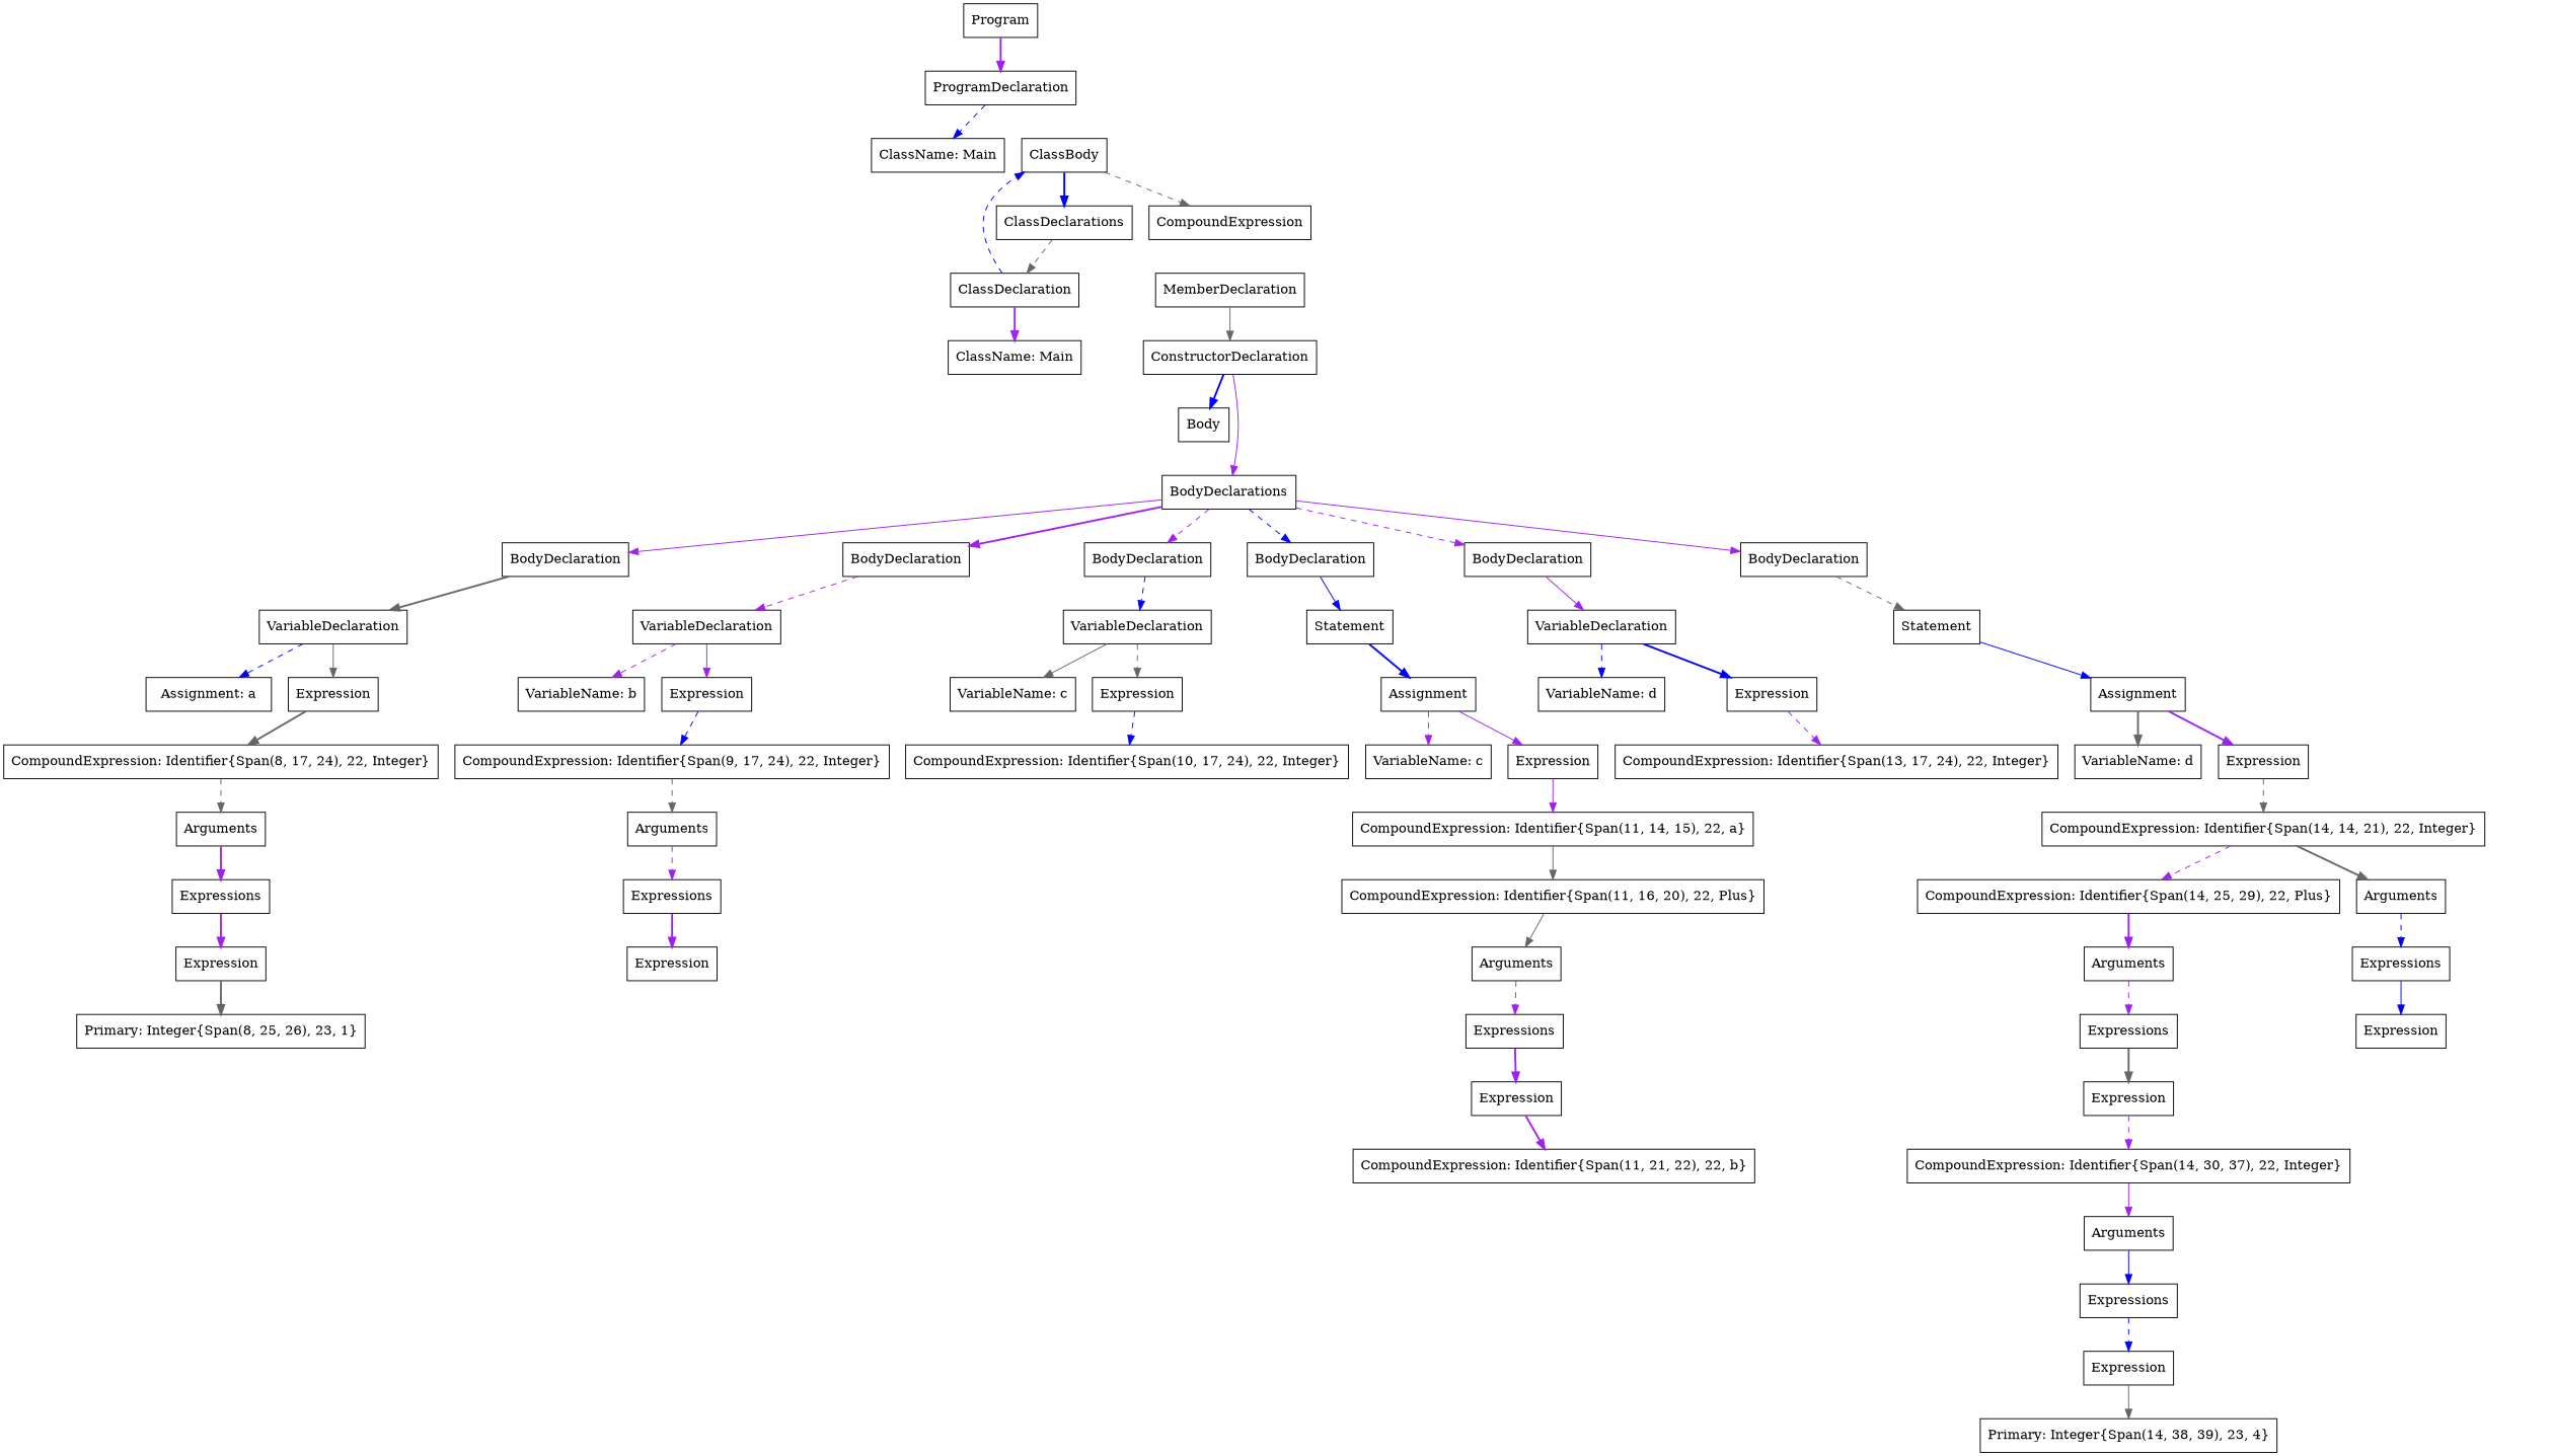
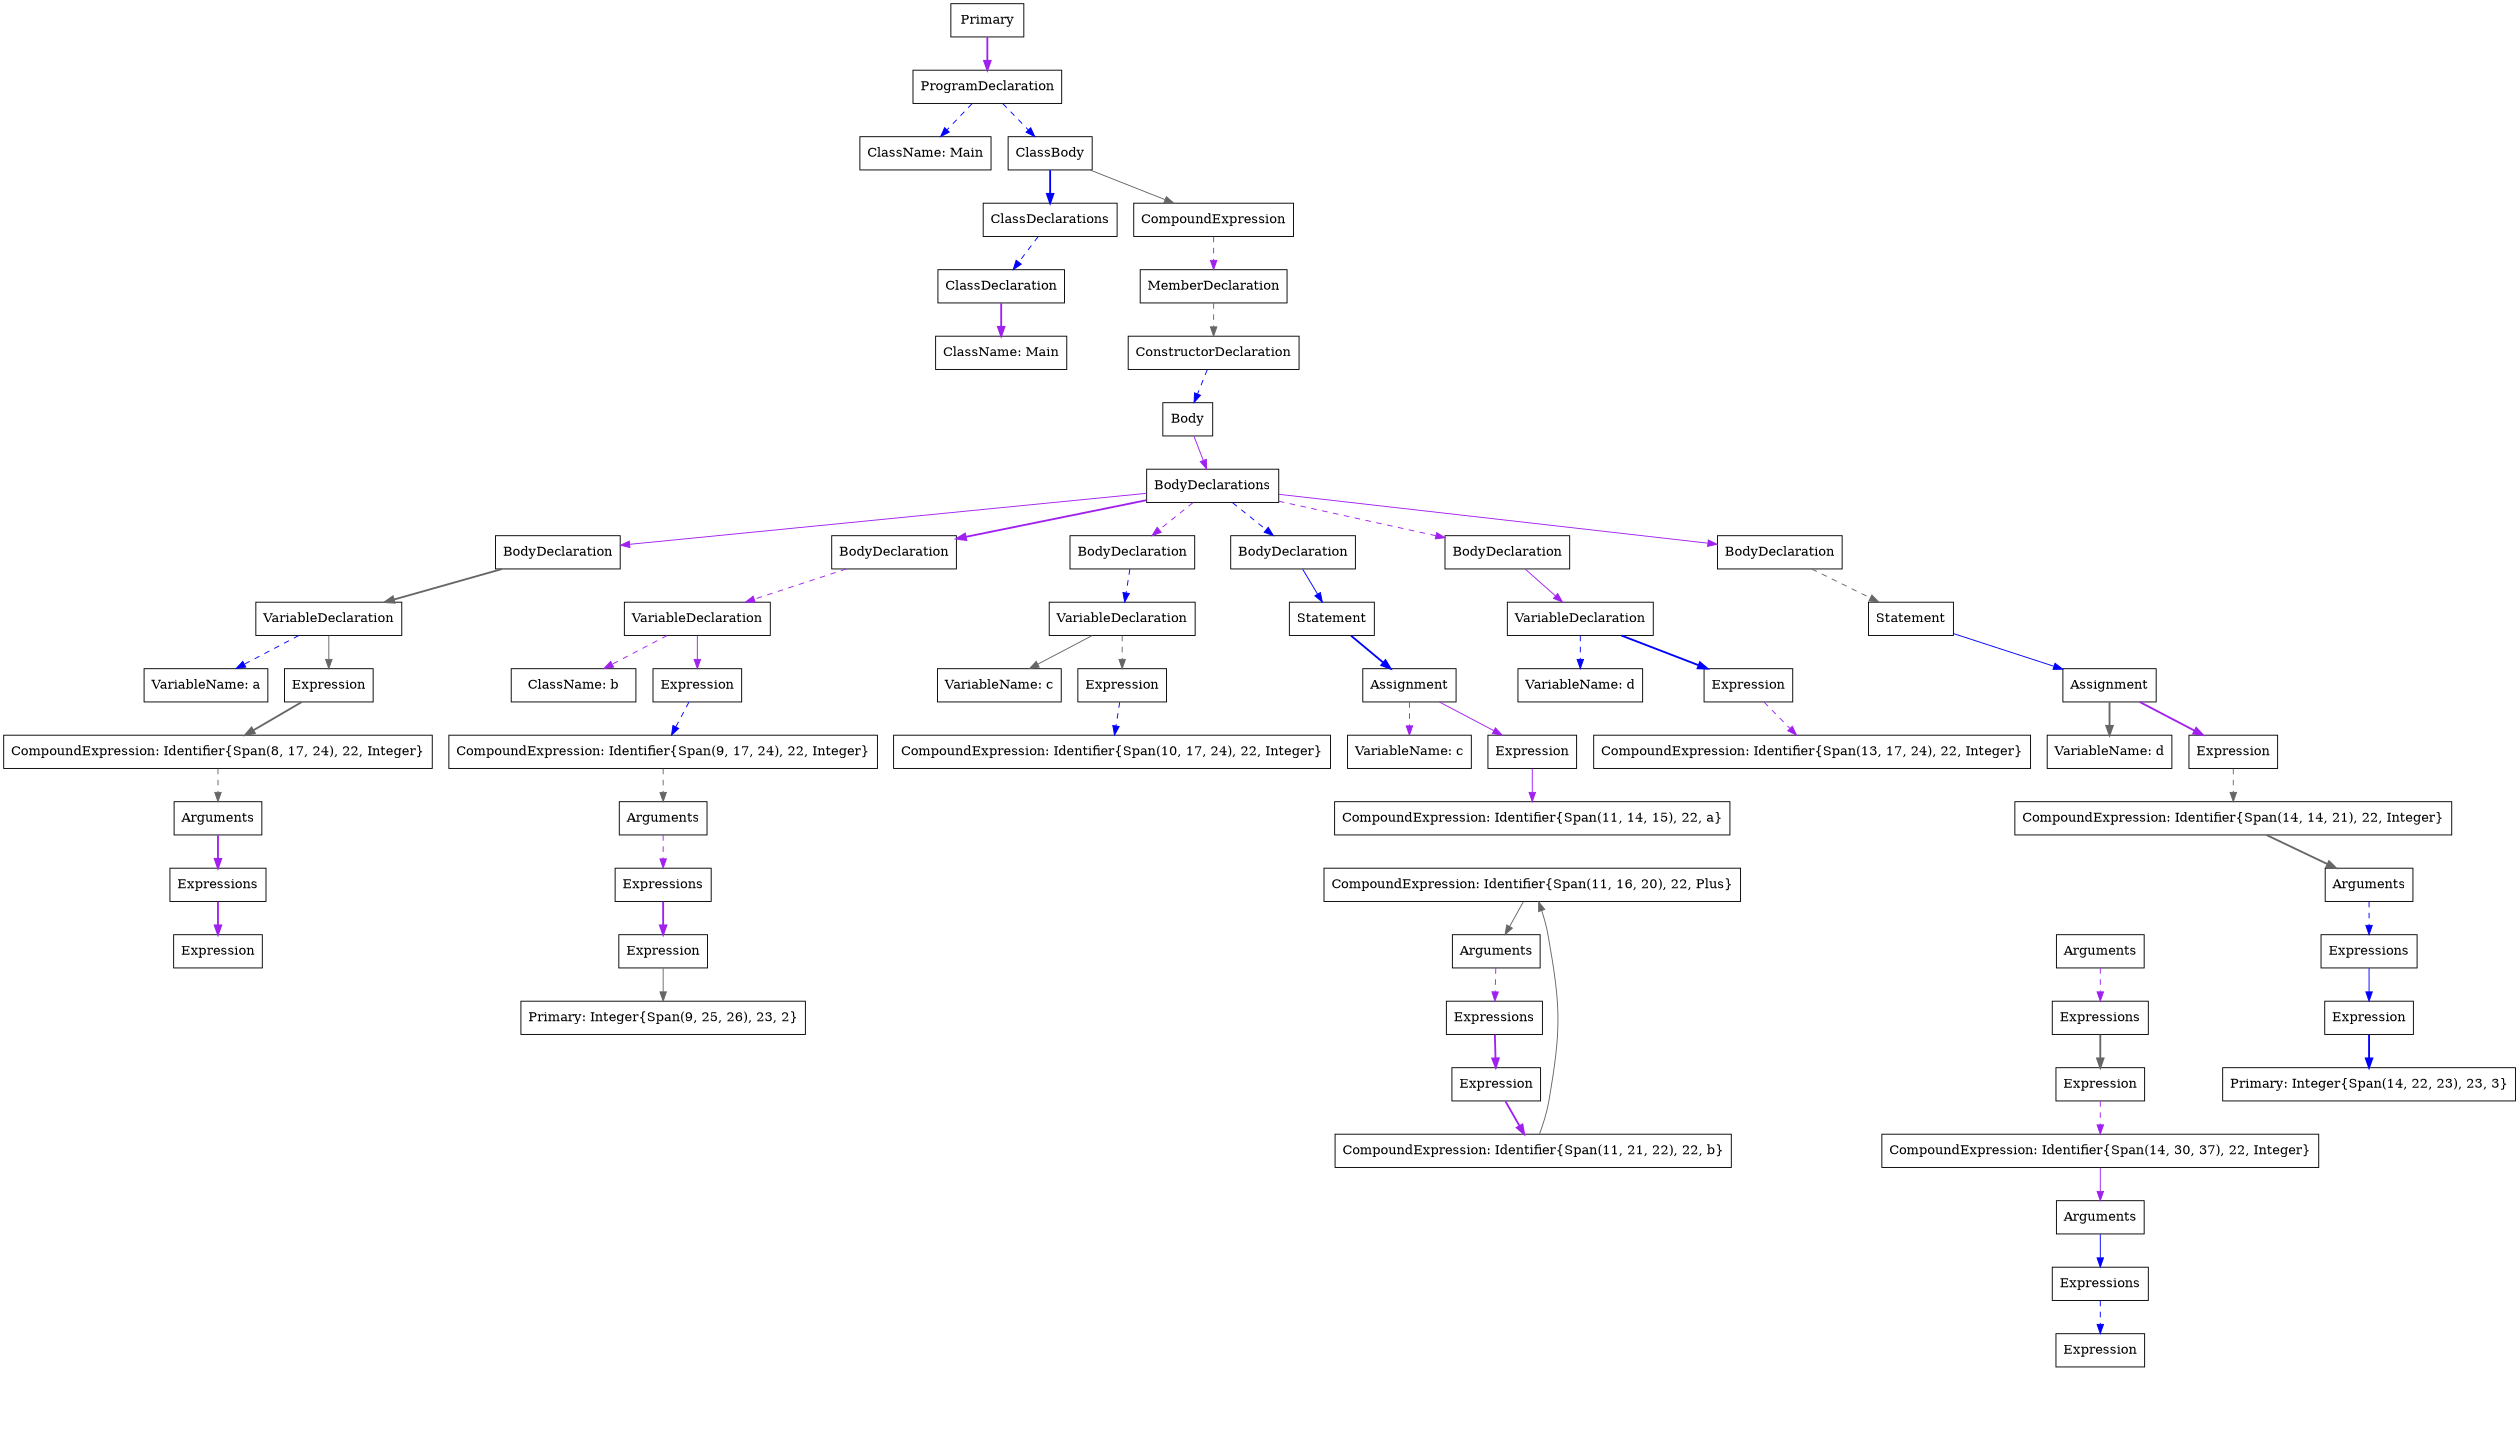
  digraph {
    node [shape=box]
    edge [color=purple style=dashed]
-   n1 [label=Program]
+   n1 [label=Primary]
    n2 [label=ProgramDeclaration]
    n3 [label="ClassName: Main"]
    n4 [label=ClassDeclarations]
    n5 [label=ClassDeclaration]
    n6 [label="ClassName: Main"]
    n7 [label=ClassBody]
    n8 [label=CompoundExpression]
    n9 [label=MemberDeclaration]
    n10 [label=ConstructorDeclaration]
    n11 [label=Body]
    n12 [label=BodyDeclarations]
    n13 [label=BodyDeclaration]
    n14 [label=BodyDeclaration]
    n15 [label=BodyDeclaration]
    n16 [label=BodyDeclaration]
    n17 [label=BodyDeclaration]
    n18 [label=BodyDeclaration]
    n19 [label=VariableDeclaration]
    n20 [label=VariableDeclaration]
    n21 [label=VariableDeclaration]
    n22 [label=Statement]
    n23 [label=VariableDeclaration]
    n24 [label=Statement]
-   n25 [label="Assignment: a"]
+   n25 [label="VariableName: a"]
    n26 [label=Expression]
-   n27 [label="VariableName: b"]
+   n27 [label="ClassName: b"]
    n28 [label=Expression]
    n29 [label="VariableName: c"]
    n30 [label=Expression]
    n31 [label=Assignment]
    n32 [label="VariableName: d"]
    n33 [label=Expression]
    n34 [label=Assignment]
    n35 [label="CompoundExpression: Identifier{Span(8, 17, 24), 22, Integer}"]
    n36 [label="CompoundExpression: Identifier{Span(9, 17, 24), 22, Integer}"]
    n37 [label="CompoundExpression: Identifier{Span(10, 17, 24), 22, Integer}"]
    n38 [label="VariableName: c"]
    n39 [label=Expression]
    n40 [label="CompoundExpression: Identifier{Span(13, 17, 24), 22, Integer}"]
    n41 [label="VariableName: d"]
    n42 [label=Expression]
    n43 [label=Arguments]
    n44 [label=Arguments]
    n45 [label="CompoundExpression: Identifier{Span(11, 14, 15), 22, a}"]
    n46 [label="CompoundExpression: Identifier{Span(14, 14, 21), 22, Integer}"]
    n47 [label=Expressions]
    n48 [label=Expressions]
    n49 [label="CompoundExpression: Identifier{Span(11, 16, 20), 22, Plus}"]
-   n50 [label="CompoundExpression: Identifier{Span(14, 25, 29), 22, Plus}"]
    n51 [label=Arguments]
    n52 [label=Expression]
    n53 [label=Expression]
    n54 [label=Arguments]
    n55 [label=Arguments]
    n56 [label=Expressions]
-   n57 [label="Primary: Integer{Span(8, 25, 26), 23, 1}"]
+   n58 [label="Primary: Integer{Span(9, 25, 26), 23, 2}"]
    n59 [label=Expressions]
    n60 [label=Expressions]
    n61 [label=Expression]
    n62 [label=Expression]
    n63 [label=Expression]
+   n64 [label="Primary: Integer{Span(14, 22, 23), 23, 3}"]
    n65 [label="CompoundExpression: Identifier{Span(11, 21, 22), 22, b}"]
    n66 [label="CompoundExpression: Identifier{Span(14, 30, 37), 22, Integer}"]
    n67 [label=Arguments]
    n68 [label=Expressions]
    n69 [label=Expression]
-   n70 [label="Primary: Integer{Span(14, 38, 39), 23, 4}"]
    n1 -> n2 [style=bold]
    n2 -> n3 [color=blue]
-   n4 -> n5 [color=gray40]
+   n4 -> n5 [color=blue]
    n5 -> n6 [style=bold]
-   n5 -> n7 [color=blue]
+   n2 -> n7 [color=blue]
    n7 -> n4 [color=blue style=bold]
-   n7 -> n8 [color=gray40]
-   n9 -> n10 [color=gray40 style=solid]
-   n10 -> n11 [color=blue style=bold]
-   n10 -> n12 [style=solid]
+   n7 -> n8 [color=gray40 style=solid]
+   n8 -> n9
+   n9 -> n10 [color=gray40]
+   n10 -> n11 [color=blue]
+   n11 -> n12 [style=solid]
    n12 -> n13 [style=solid]
    n12 -> n14 [style=bold]
    n12 -> n15
    n12 -> n16 [color=blue]
    n12 -> n17
    n12 -> n18 [style=solid]
    n13 -> n19 [color=gray40 style=bold]
    n14 -> n20
    n15 -> n21 [color=blue]
    n16 -> n22 [color=blue style=solid]
    n17 -> n23 [style=solid]
    n18 -> n24 [color=gray40]
    n19 -> n25 [color=blue]
    n19 -> n26 [color=gray40 style=solid]
    n20 -> n27
    n20 -> n28 [style=solid]
    n21 -> n29 [color=gray40 style=solid]
    n21 -> n30 [color=gray40]
    n22 -> n31 [color=blue style=bold]
    n23 -> n32 [color=blue]
    n23 -> n33 [color=blue style=bold]
    n24 -> n34 [color=blue style=solid]
    n26 -> n35 [color=gray40 style=bold]
    n28 -> n36 [color=blue]
    n30 -> n37 [color=blue]
    n31 -> n38
    n31 -> n39 [style=solid]
    n33 -> n40
    n34 -> n41 [color=gray40 style=bold]
    n34 -> n42 [style=bold]
    n35 -> n43 [color=gray40]
    n36 -> n44 [color=gray40]
    n39 -> n45 [style=solid]
    n42 -> n46 [color=gray40]
    n43 -> n47 [style=bold]
    n44 -> n48
-   n45 -> n49 [color=gray40 style=solid]
-   n46 -> n50
+   n65 -> n49 [color=gray40 style=solid]
    n46 -> n51 [color=gray40 style=bold]
    n47 -> n52 [style=bold]
    n48 -> n53 [style=bold]
    n49 -> n54 [color=gray40 style=solid]
-   n50 -> n55 [style=bold]
    n51 -> n56 [color=blue]
-   n52 -> n57 [color=gray40 style=bold]
+   n53 -> n58 [color=gray40 style=solid]
    n54 -> n59
    n55 -> n60
    n56 -> n61 [color=blue style=solid]
    n59 -> n62 [style=bold]
    n60 -> n63 [color=gray40 style=bold]
+   n61 -> n64 [color=blue style=bold]
    n62 -> n65 [style=bold]
    n63 -> n66
    n66 -> n67 [style=solid]
    n67 -> n68 [color=blue style=solid]
    n68 -> n69 [color=blue]
-   n69 -> n70 [color=gray40 style=solid]
  }
